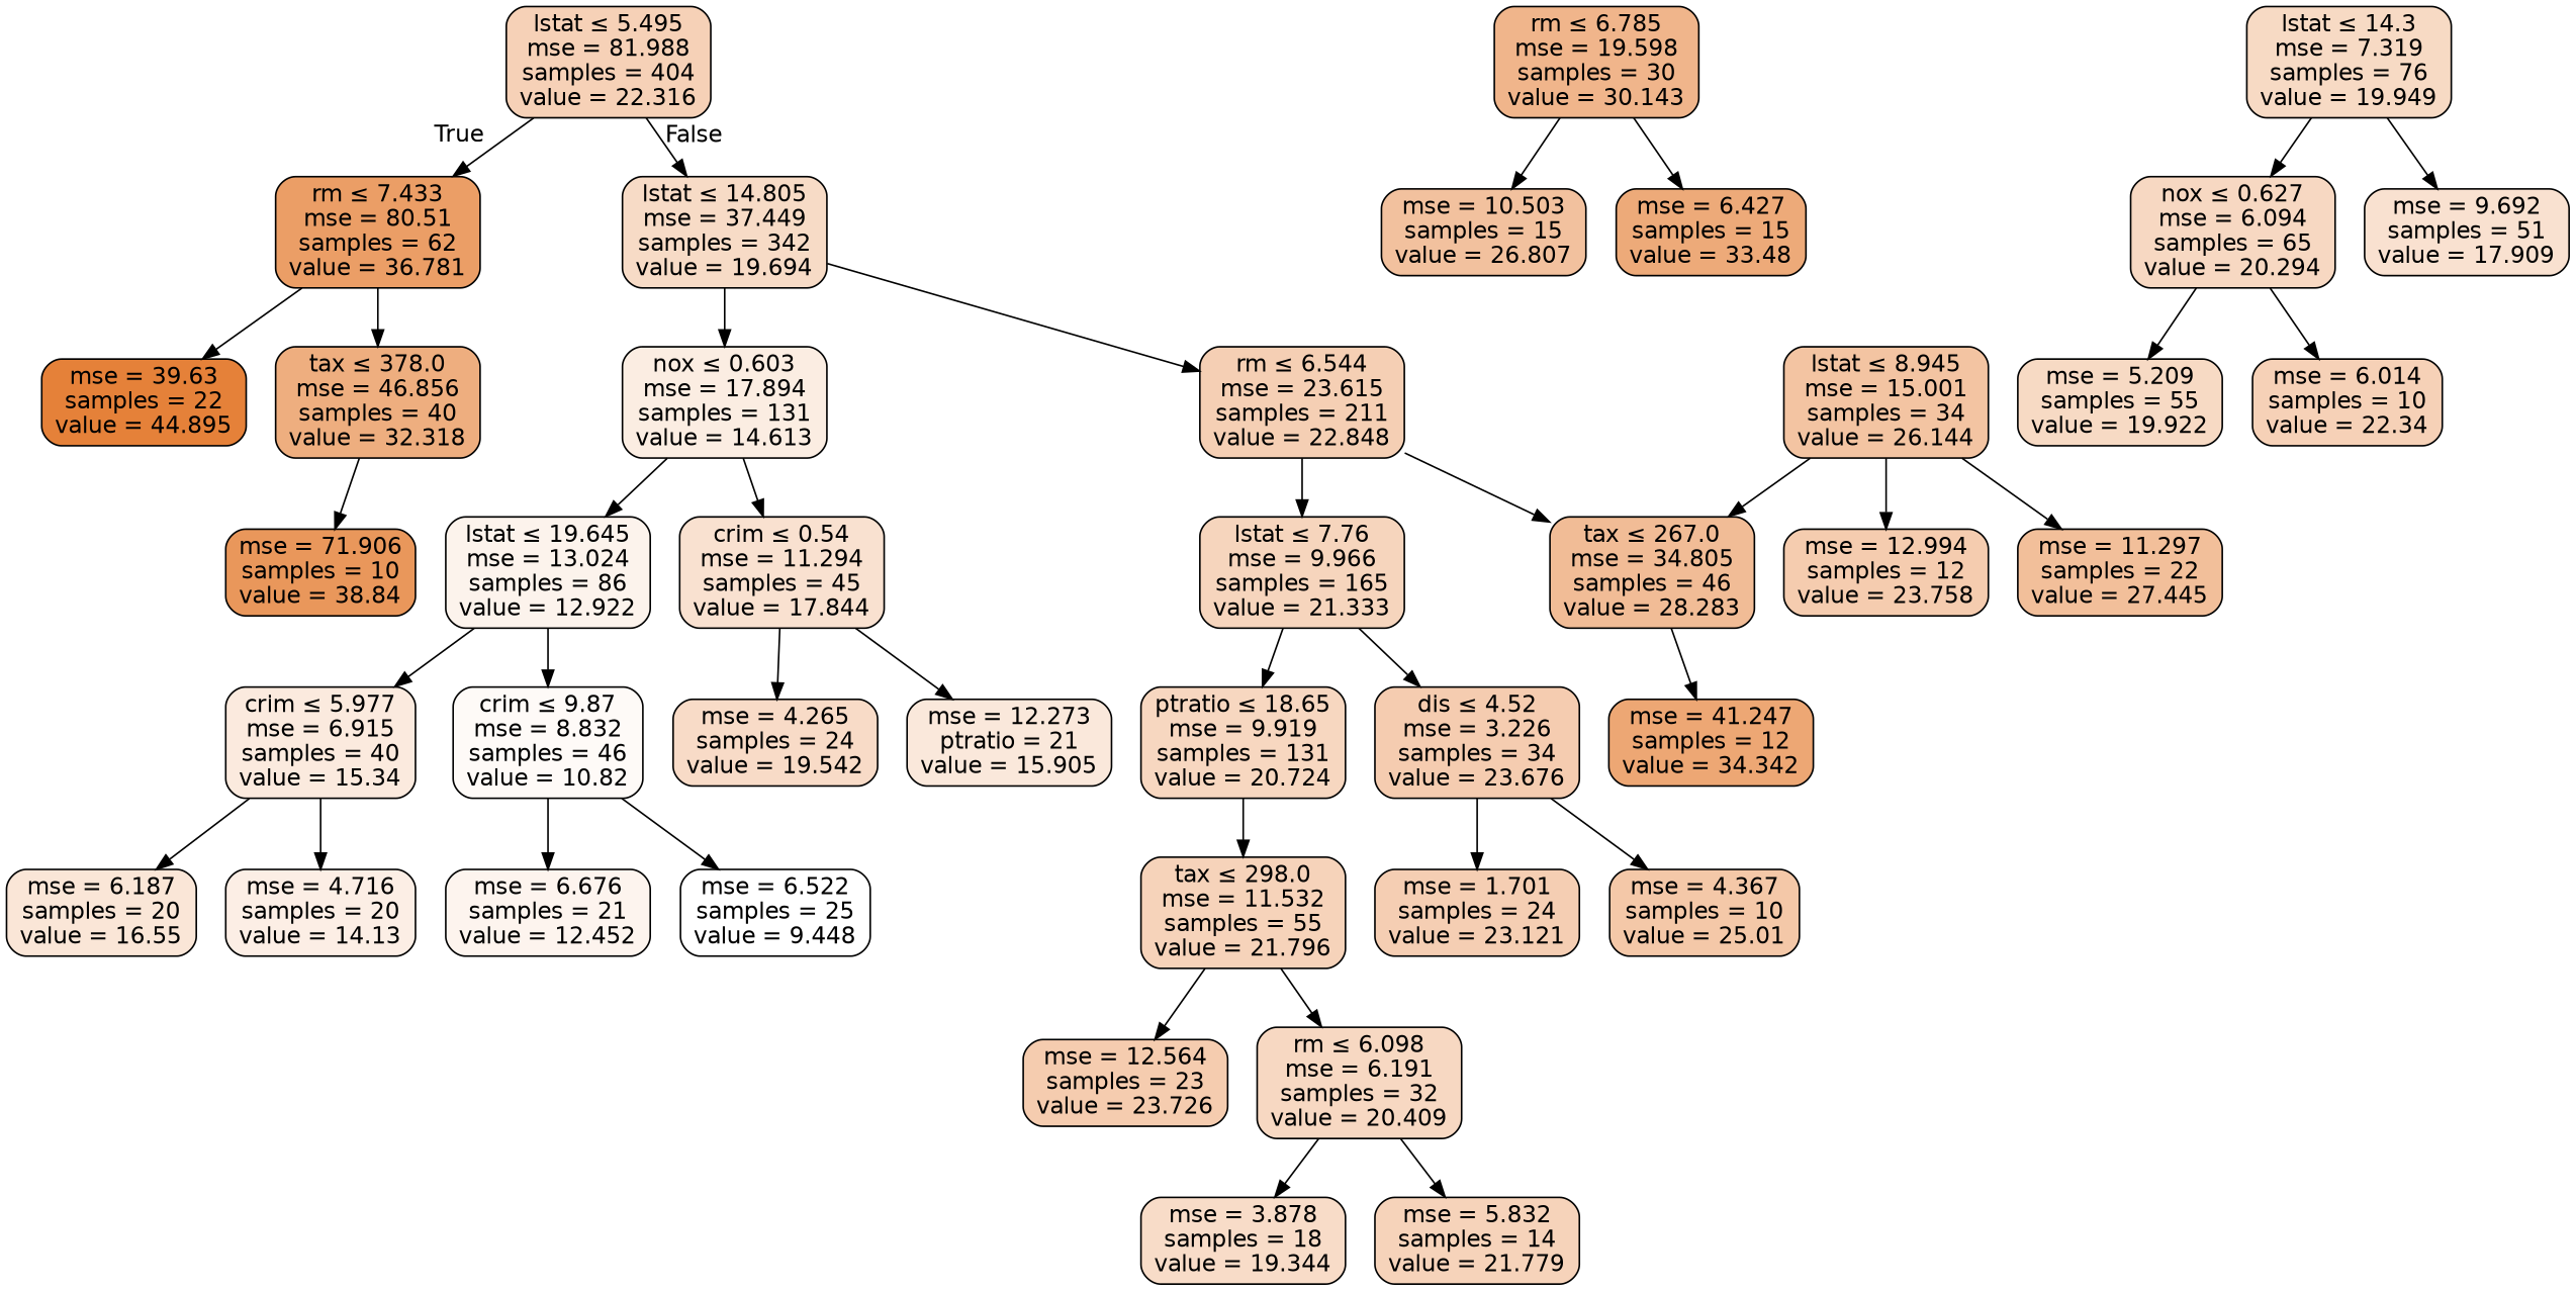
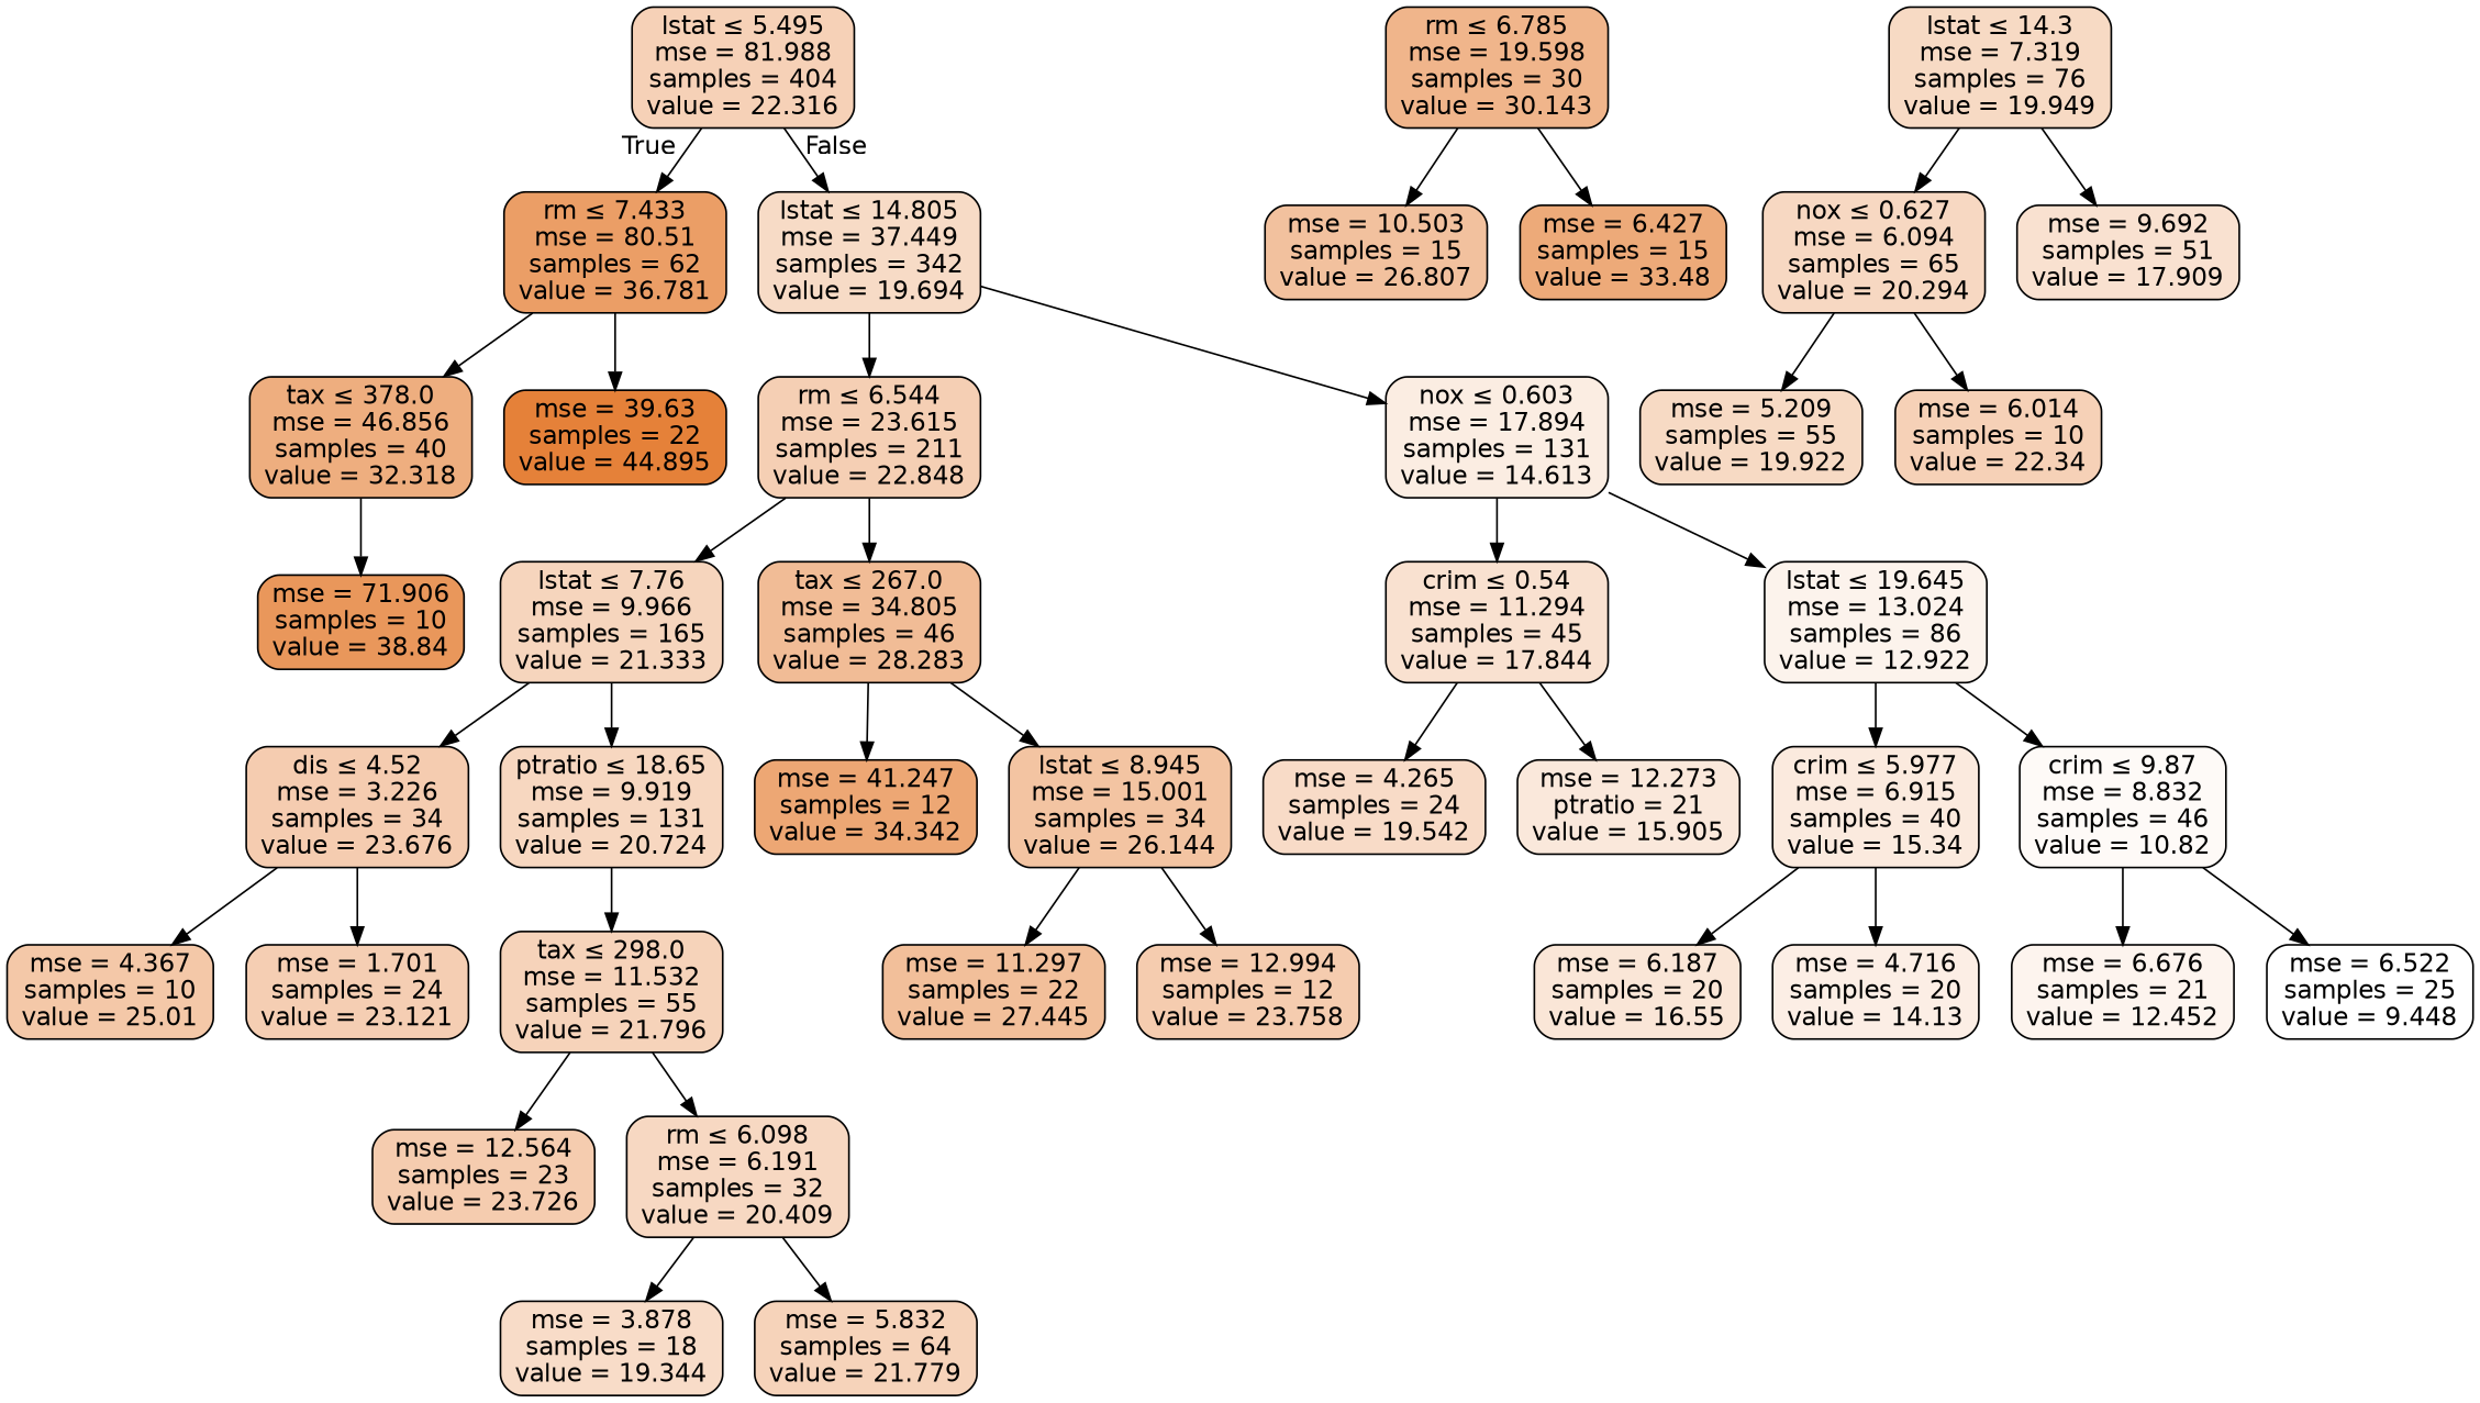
  digraph {
    node [color=black fillcolor="#f6d1b7" fontname=helvetica shape=box style="filled, rounded"]
    edge [fontname=helvetica]
    n1 [label=<lstat &le; 5.495<br/>mse = 81.988<br/>samples = 404<br/>value = 22.316>]
    n2 [fillcolor="#eb9e66" label=<rm &le; 7.433<br/>mse = 80.51<br/>samples = 62<br/>value = 36.781>]
    n3 [fillcolor="#f7dbc6" label=<lstat &le; 14.805<br/>mse = 37.449<br/>samples = 342<br/>value = 19.694>]
    n4 [fillcolor="#eeae7f" label=<tax &le; 378.0<br/>mse = 46.856<br/>samples = 40<br/>value = 32.318>]
    n5 [fillcolor="#e58139" label=<mse = 39.63<br/>samples = 22<br/>value = 44.895>]
    n6 [fillcolor="#f5cfb4" label=<rm &le; 6.544<br/>mse = 23.615<br/>samples = 211<br/>value = 22.848>]
    n7 [fillcolor="#fbede2" label=<nox &le; 0.603<br/>mse = 17.894<br/>samples = 131<br/>value = 14.613>]
    n8 [fillcolor="#e9975b" label=<mse = 71.906<br/>samples = 10<br/>value = 38.84>]
    n9 [fillcolor="#f0b58b" label=<rm &le; 6.785<br/>mse = 19.598<br/>samples = 30<br/>value = 30.143>]
    n10 [fillcolor="#f2c19e" label=<mse = 10.503<br/>samples = 15<br/>value = 26.807>]
    n11 [fillcolor="#edaa79" label=<mse = 6.427<br/>samples = 15<br/>value = 33.48>]
    n12 [fillcolor="#f6d5bd" label=<lstat &le; 7.76<br/>mse = 9.966<br/>samples = 165<br/>value = 21.333>]
    n13 [fillcolor="#f1bc96" label=<tax &le; 267.0<br/>mse = 34.805<br/>samples = 46<br/>value = 28.283>]
    n14 [fillcolor="#f9e1d0" label=<crim &le; 0.54<br/>mse = 11.294<br/>samples = 45<br/>value = 17.844>]
    n15 [fillcolor="#fcf3ec" label=<lstat &le; 19.645<br/>mse = 13.024<br/>samples = 86<br/>value = 12.922>]
    n16 [fillcolor="#f5ccb0" label=<dis &le; 4.52<br/>mse = 3.226<br/>samples = 34<br/>value = 23.676>]
    n17 [fillcolor="#f7d7c0" label=<ptratio &le; 18.65<br/>mse = 9.919<br/>samples = 131<br/>value = 20.724>]
    n18 [fillcolor="#eda774" label=<mse = 41.247<br/>samples = 12<br/>value = 34.342>]
    n19 [fillcolor="#f3c4a2" label=<lstat &le; 8.945<br/>mse = 15.001<br/>samples = 34<br/>value = 26.144>]
    n20 [fillcolor="#f4c8a8" label=<mse = 4.367<br/>samples = 10<br/>value = 25.01>]
    n21 [fillcolor="#f5ceb3" label=<mse = 1.701<br/>samples = 24<br/>value = 23.121>]
    n22 [fillcolor="#f6d3ba" label=<tax &le; 298.0<br/>mse = 11.532<br/>samples = 55<br/>value = 21.796>]
    n23 [fillcolor="#f5ccaf" label=<mse = 12.564<br/>samples = 23<br/>value = 23.726>]
    n24 [fillcolor="#f7d8c2" label=<rm &le; 6.098<br/>mse = 6.191<br/>samples = 32<br/>value = 20.409>]
    n25 [fillcolor="#f7dac4" label=<lstat &le; 14.3<br/>mse = 7.319<br/>samples = 76<br/>value = 19.949>]
    n26 [fillcolor="#f7d8c2" label=<nox &le; 0.627<br/>mse = 6.094<br/>samples = 65<br/>value = 20.294>]
    n27 [fillcolor="#f9e1d0" label=<mse = 9.692<br/>samples = 51<br/>value = 17.909>]
    n28 [fillcolor="#f8dcc8" label=<mse = 3.878<br/>samples = 18<br/>value = 19.344>]
-   n29 [fillcolor="#f6d3ba" label=<mse = 5.832<br/>samples = 14<br/>value = 21.779>]
+   n29 [fillcolor="#f6d3ba" label=<mse = 5.832<br/>samples = 64<br/>value = 21.779>]
    n30 [fillcolor="#f7dac4" label=<mse = 5.209<br/>samples = 55<br/>value = 19.922>]
    n31 [label=<mse = 6.014<br/>samples = 10<br/>value = 22.34>]
    n32 [fillcolor="#f2bf9a" label=<mse = 11.297<br/>samples = 22<br/>value = 27.445>]
    n33 [fillcolor="#f5ccaf" label=<mse = 12.994<br/>samples = 12<br/>value = 23.758>]
    n34 [fillcolor="#f8dbc7" label=<mse = 4.265<br/>samples = 24<br/>value = 19.542>]
    n35 [fillcolor="#fae8db" label=<mse = 12.273<br/>ptratio = 21<br/>value = 15.905>]
    n36 [fillcolor="#fbeade" label=<crim &le; 5.977<br/>mse = 6.915<br/>samples = 40<br/>value = 15.34>]
    n37 [fillcolor="#fefaf7" label=<crim &le; 9.87<br/>mse = 8.832<br/>samples = 46<br/>value = 10.82>]
    n38 [fillcolor="#fae6d7" label=<mse = 6.187<br/>samples = 20<br/>value = 16.55>]
    n39 [fillcolor="#fceee5" label=<mse = 4.716<br/>samples = 20<br/>value = 14.13>]
    n40 [fillcolor="#fdf4ee" label=<mse = 6.676<br/>samples = 21<br/>value = 12.452>]
    n41 [fillcolor="#ffffff" label=<mse = 6.522<br/>samples = 25<br/>value = 9.448>]
    n1 -> n2 [headlabel=True labelangle=45 labeldistance=2.5]
    n1 -> n3 [headlabel=False labelangle=-45 labeldistance=2.5]
    n2 -> n4
    n2 -> n5
    n3 -> n6
    n3 -> n7
    n4 -> n8
    n6 -> n12
    n6 -> n13
    n7 -> n14
    n7 -> n15
    n9 -> n10
    n9 -> n11
    n12 -> n16
    n12 -> n17
    n13 -> n18
-   n19 -> n13
+   n13 -> n19
    n14 -> n34
    n14 -> n35
    n15 -> n36
    n15 -> n37
    n16 -> n20
    n16 -> n21
    n17 -> n22
    n19 -> n32
    n19 -> n33
    n22 -> n23
    n22 -> n24
    n24 -> n28
    n24 -> n29
    n25 -> n26
    n25 -> n27
    n26 -> n30
    n26 -> n31
    n36 -> n38
    n36 -> n39
    n37 -> n40
    n37 -> n41
  }
